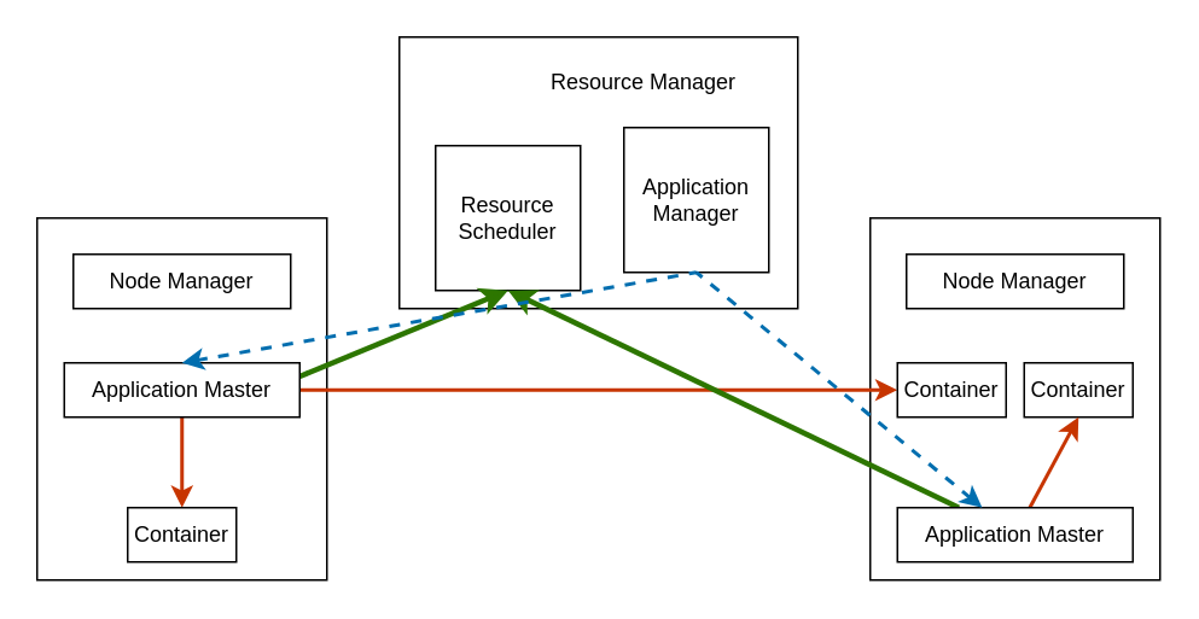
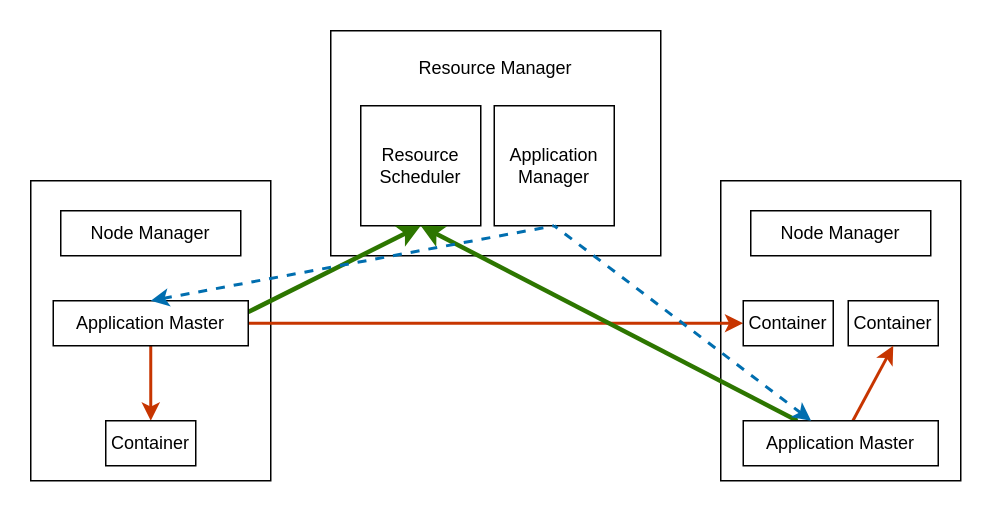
  <mxCell id="0" />
  <mxCell id="1" parent="0" />
  <mxCell id="2" value="" style="rounded=0;whiteSpace=wrap;html=1;fillColor=none;" vertex="1" parent="1"><mxGeometry x="220" y="20" width="220" height="150" as="geometry" /></mxCell>
- <mxCell id="3" value="Resource&lt;br&gt;Scheduler" style="rounded=0;whiteSpace=wrap;html=1;" vertex="1" parent="1"><mxGeometry x="240" y="80" width="80" height="80" as="geometry" /></mxCell>
- <mxCell id="4" value="Application&lt;br&gt;Manager" style="rounded=0;whiteSpace=wrap;html=1;" vertex="1" parent="1"><mxGeometry x="344" y="70" width="80" height="80" as="geometry" /></mxCell>
- <mxCell id="5" value="Resource Manager" style="text;html=1;strokeColor=none;fillColor=none;align=center;verticalAlign=middle;whiteSpace=wrap;rounded=0;" vertex="1" parent="1"><mxGeometry x="275" y="30" width="160" height="30" as="geometry" /></mxCell>
+ <mxCell id="3" value="Resource&lt;br&gt;Scheduler" style="rounded=0;whiteSpace=wrap;html=1;" vertex="1" parent="1"><mxGeometry x="240" y="70" width="80" height="80" as="geometry" /></mxCell>
+ <mxCell id="4" value="Application&lt;br&gt;Manager" style="rounded=0;whiteSpace=wrap;html=1;" vertex="1" parent="1"><mxGeometry x="329" y="70" width="80" height="80" as="geometry" /></mxCell>
+ <mxCell id="5" value="Resource Manager" style="text;html=1;strokeColor=none;fillColor=none;align=center;verticalAlign=middle;whiteSpace=wrap;rounded=0;" vertex="1" parent="1"><mxGeometry x="250" y="30" width="160" height="30" as="geometry" /></mxCell>
  <mxCell id="6" value="" style="rounded=0;whiteSpace=wrap;html=1;fillColor=none;" vertex="1" parent="1"><mxGeometry x="20" y="120" width="160" height="200" as="geometry" /></mxCell>
  <mxCell id="7" value="" style="rounded=0;whiteSpace=wrap;html=1;fillColor=none;" vertex="1" parent="1"><mxGeometry x="480" y="120" width="160" height="200" as="geometry" /></mxCell>
  <mxCell id="8" value="Node Manager" style="rounded=0;whiteSpace=wrap;html=1;" vertex="1" parent="1"><mxGeometry x="40" y="140" width="120" height="30" as="geometry" /></mxCell>
  <mxCell id="9" value="Node Manager" style="rounded=0;whiteSpace=wrap;html=1;" vertex="1" parent="1"><mxGeometry x="500" y="140" width="120" height="30" as="geometry" /></mxCell>
  <mxCell id="10" style="edgeStyle=orthogonalEdgeStyle;rounded=0;orthogonalLoop=1;jettySize=auto;html=1;fillColor=#fa6800;strokeColor=#C73500;strokeWidth=2;" edge="1" parent="1" source="13" target="16"><mxGeometry relative="1" as="geometry" /></mxCell>
  <mxCell id="11" style="edgeStyle=orthogonalEdgeStyle;rounded=0;orthogonalLoop=1;jettySize=auto;html=1;entryX=0;entryY=0.5;entryDx=0;entryDy=0;fillColor=#fa6800;strokeColor=#C73500;strokeWidth=2;" edge="1" parent="1" source="13" target="14"><mxGeometry relative="1" as="geometry" /></mxCell>
  <mxCell id="12" style="rounded=0;orthogonalLoop=1;jettySize=auto;html=1;exitX=1;exitY=0.25;exitDx=0;exitDy=0;entryX=0.5;entryY=1;entryDx=0;entryDy=0;fillColor=#60a917;strokeColor=#2D7600;strokeWidth=3;" edge="1" parent="1" source="13" target="3"><mxGeometry relative="1" as="geometry" /></mxCell>
  <mxCell id="13" value="Application Master" style="rounded=0;whiteSpace=wrap;html=1;" vertex="1" parent="1"><mxGeometry x="35" y="200" width="130" height="30" as="geometry" /></mxCell>
  <mxCell id="14" value="Container" style="rounded=0;whiteSpace=wrap;html=1;" vertex="1" parent="1"><mxGeometry x="495" y="200" width="60" height="30" as="geometry" /></mxCell>
  <mxCell id="15" value="Container" style="rounded=0;whiteSpace=wrap;html=1;" vertex="1" parent="1"><mxGeometry x="565" y="200" width="60" height="30" as="geometry" /></mxCell>
  <mxCell id="16" value="Container" style="rounded=0;whiteSpace=wrap;html=1;" vertex="1" parent="1"><mxGeometry x="70" y="280" width="60" height="30" as="geometry" /></mxCell>
  <mxCell id="17" style="rounded=0;orthogonalLoop=1;jettySize=auto;html=1;entryX=0.5;entryY=1;entryDx=0;entryDy=0;fillColor=#fa6800;strokeColor=#C73500;strokeWidth=2;" edge="1" parent="1" source="19" target="15"><mxGeometry relative="1" as="geometry" /></mxCell>
  <mxCell id="18" style="rounded=0;orthogonalLoop=1;jettySize=auto;html=1;entryX=0.5;entryY=1;entryDx=0;entryDy=0;fillColor=#60a917;strokeColor=#2D7600;strokeWidth=3;" edge="1" parent="1" source="19" target="3"><mxGeometry relative="1" as="geometry" /></mxCell>
  <mxCell id="19" value="Application Master" style="rounded=0;whiteSpace=wrap;html=1;" vertex="1" parent="1"><mxGeometry x="495" y="280" width="130" height="30" as="geometry" /></mxCell>
  <mxCell id="20" style="rounded=0;orthogonalLoop=1;jettySize=auto;html=1;entryX=0.5;entryY=1;entryDx=0;entryDy=0;fillColor=#1ba1e2;strokeColor=#006EAF;endArrow=none;endFill=0;startArrow=classic;startFill=1;strokeWidth=2;dashed=1;" edge="1" parent="1" source="19" target="4"><mxGeometry relative="1" as="geometry" /></mxCell>
  <mxCell id="21" style="rounded=0;orthogonalLoop=1;jettySize=auto;html=1;entryX=0.5;entryY=1;entryDx=0;entryDy=0;fillColor=#1ba1e2;strokeColor=#006EAF;exitX=0.5;exitY=0;exitDx=0;exitDy=0;endArrow=none;endFill=0;startArrow=classic;startFill=1;strokeWidth=2;dashed=1;" edge="1" parent="1" source="13" target="4"><mxGeometry relative="1" as="geometry" /></mxCell>
